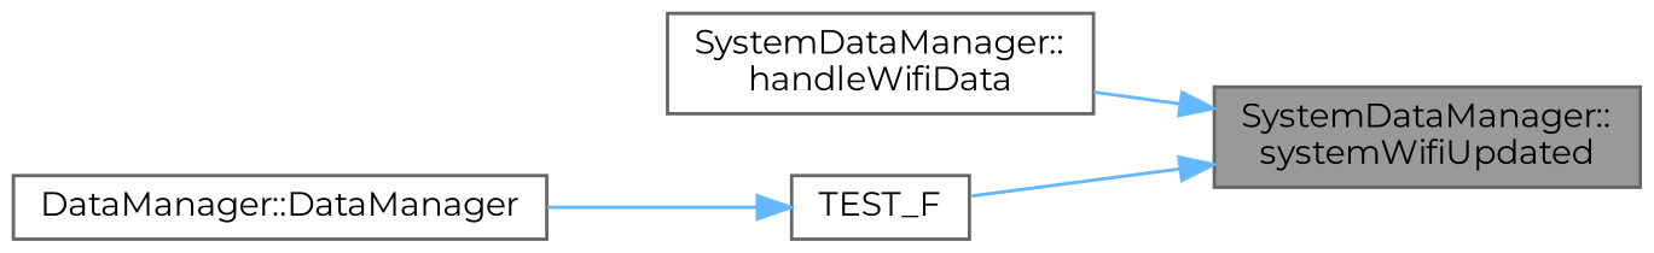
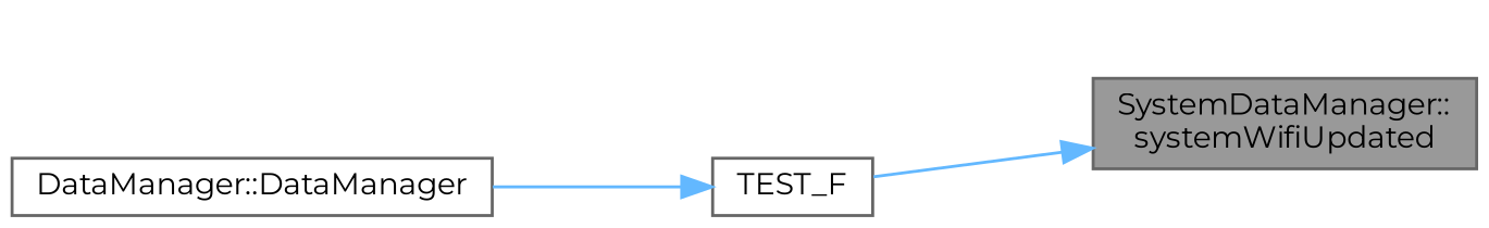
  digraph {
    fontname=Montserrat
    rankdir=RL
    node [color=grey40 fillcolor=white fontname=Montserrat fontsize=10 shape=box style=filled]
    edge [color=steelblue1 dir=back fontname=Montserrat fontsize=10 labelfontname=Helvetica labelfontsize=10 style=solid]
    n1 [color=gray40 fillcolor=grey60 fontcolor=black height=0.2 label="SystemDataManager::\lsystemWifiUpdated" width=0.4]
-   n2 [height=0.2 label="SystemDataManager::\lhandleWifiData" width=0.4]
    n3 [height=0.2 label=TEST_F width=0.4]
    n4 [height=0.2 label="DataManager::DataManager" width=0.4]
-   n1 -> n2
    n1 -> n3
    n3 -> n4
  }
